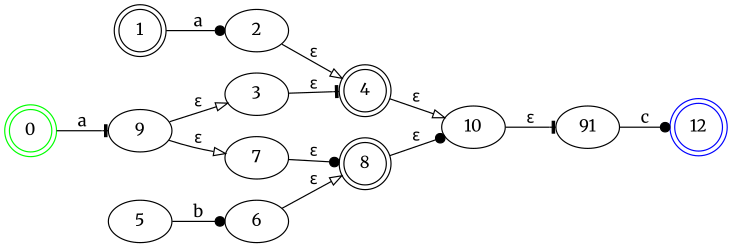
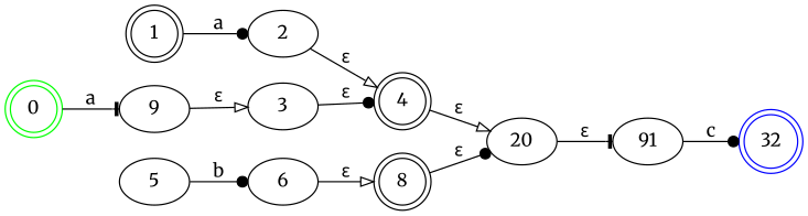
  digraph {
    fontname=Merriweather
    rankdir=LR
    node [fontname=Merriweather]
    edge [arrowhead=dot fontname=Merriweather]
    n1 [color=green label=0 shape=doublecircle]
    9
    3
-   7
-   n5 [color=blue label=12 shape=doublecircle]
+   n5 [color=blue label=32 shape=doublecircle]
    1 [shape=doublecircle]
    2
    4 [shape=doublecircle]
-   10
+   10 [label=20]
    n10 [label=91]
    5
    6
    8 [shape=doublecircle]
    n1 -> 9 [arrowhead=tee label=a]
    9 -> 3 [arrowhead=onormal label="ε"]
-   9 -> 7 [arrowhead=onormal label="ε"]
-   3 -> 4 [arrowhead=tee label="ε"]
-   7 -> 8 [label="ε"]
+   3 -> 4 [label="ε"]
    1 -> 2 [label=a]
    2 -> 4 [arrowhead=onormal label="ε"]
    4 -> 10 [arrowhead=onormal label="ε"]
    10 -> n10 [arrowhead=tee label="ε"]
    n10 -> n5 [label=c]
    5 -> 6 [label=b]
    6 -> 8 [arrowhead=onormal label="ε"]
    8 -> 10 [label="ε"]
  }
